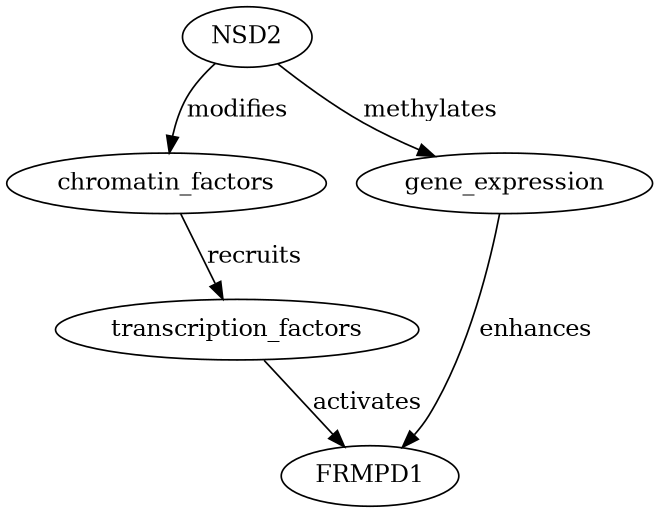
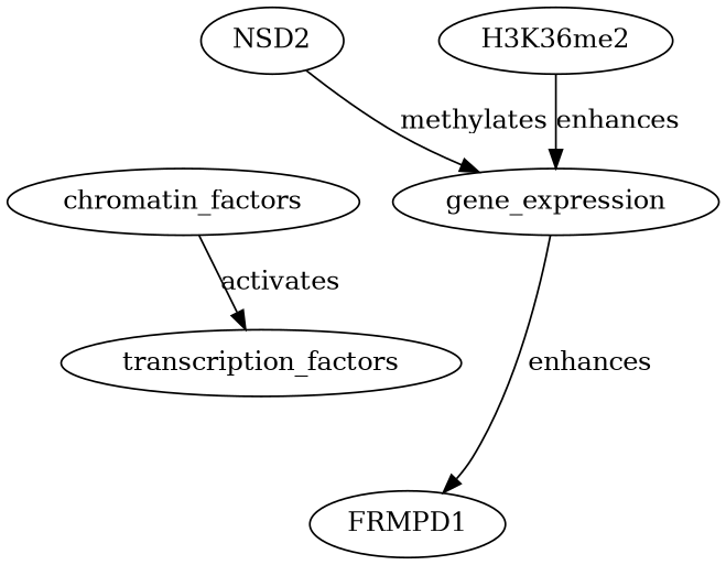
  digraph {
    edge [evidence="PMID: 23478444"]
    n1 [label=chromatin_factors]
    NSD2
    gene_expression
+   H3K36me2
    transcription_factors
    FRMPD1
-   n1 -> transcription_factors [evidence="PMID: 27656789" label=recruits probability=0.75]
-   NSD2 -> n1 [label=modifies probability=0.85]
+   n1 -> transcription_factors [evidence="PMID: 27656789" label=activates probability=0.75]
    NSD2 -> gene_expression [label=methylates probability=0.9]
    gene_expression -> FRMPD1 [evidence="PMID: 31234567" label=enhances probability=0.7]
-   transcription_factors -> FRMPD1 [evidence="PMID: 31234567" label=activates probability=0.65]
+   H3K36me2 -> gene_expression [evidence="PMID: 25693566" label=enhances probability=0.8]
  }
